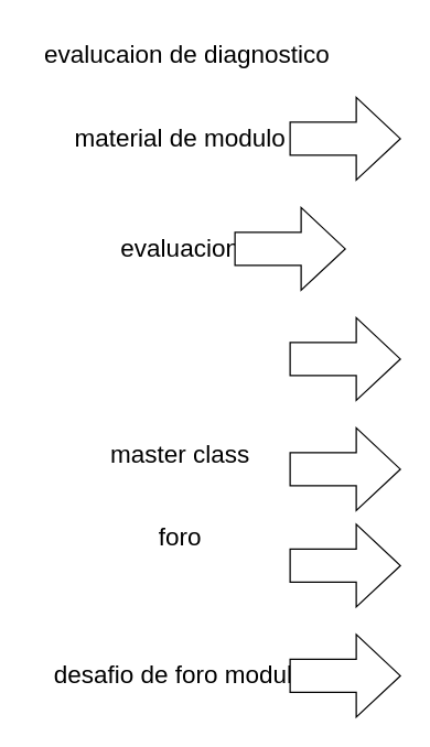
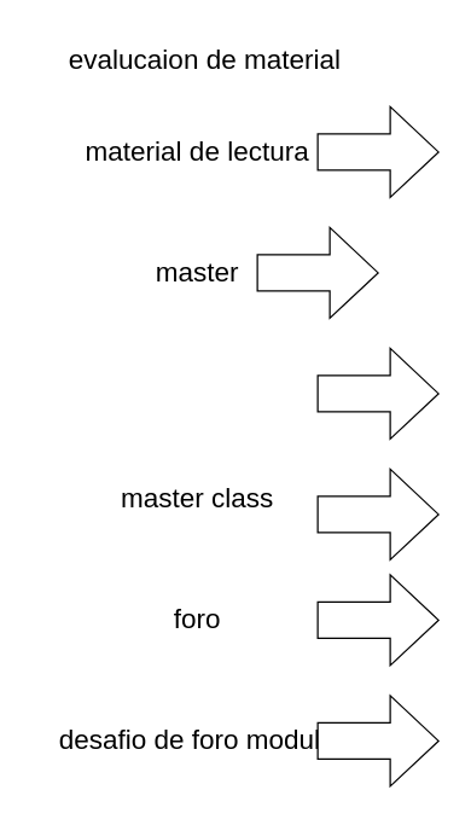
  <mxCell id="0" />
  <mxCell id="1" parent="0" />
- <mxCell id="2" value="&lt;font style=&quot;font-size: 18px;&quot;&gt;evalucaion de diagnostico&lt;br&gt;&lt;br&gt;&lt;/font&gt;" style="text;html=1;align=center;verticalAlign=middle;resizable=0;points=[];autosize=1;strokeColor=none;fillColor=none;" vertex="1" parent="1"><mxGeometry x="20" y="20" width="230" height="60" as="geometry" /></mxCell>
- <mxCell id="3" value="material de modulo&lt;br&gt;" style="text;html=1;align=center;verticalAlign=middle;resizable=0;points=[];autosize=1;strokeColor=none;fillColor=none;fontSize=18;" vertex="1" parent="1"><mxGeometry x="45" y="80" width="170" height="40" as="geometry" /></mxCell>
- <mxCell id="4" value="evaluacion&lt;br&gt;" style="text;html=1;align=center;verticalAlign=middle;resizable=0;points=[];autosize=1;strokeColor=none;fillColor=none;fontSize=18;" vertex="1" parent="1"><mxGeometry x="75" y="160" width="110" height="40" as="geometry" /></mxCell>
+ <mxCell id="2" value="&lt;font style=&quot;font-size: 18px;&quot;&gt;evalucaion de material&lt;br&gt;&lt;br&gt;&lt;/font&gt;" style="text;html=1;align=center;verticalAlign=middle;resizable=0;points=[];autosize=1;strokeColor=none;fillColor=none;" vertex="1" parent="1"><mxGeometry x="20" y="20" width="230" height="60" as="geometry" /></mxCell>
+ <mxCell id="3" value="material de lectura&lt;br&gt;" style="text;html=1;align=center;verticalAlign=middle;resizable=0;points=[];autosize=1;strokeColor=none;fillColor=none;fontSize=18;" vertex="1" parent="1"><mxGeometry x="45" y="80" width="170" height="40" as="geometry" /></mxCell>
+ <mxCell id="4" value="master&lt;br&gt;" style="text;html=1;align=center;verticalAlign=middle;resizable=0;points=[];autosize=1;strokeColor=none;fillColor=none;fontSize=18;" vertex="1" parent="1"><mxGeometry x="75" y="160" width="110" height="40" as="geometry" /></mxCell>
  <mxCell id="5" value="master class&lt;br&gt;" style="text;html=1;align=center;verticalAlign=middle;resizable=0;points=[];autosize=1;strokeColor=none;fillColor=none;fontSize=18;" vertex="1" parent="1"><mxGeometry x="70" y="310" width="120" height="40" as="geometry" /></mxCell>
- <mxCell id="6" value="foro" style="text;html=1;align=center;verticalAlign=middle;resizable=0;points=[];autosize=1;strokeColor=none;fillColor=none;fontSize=18;" vertex="1" parent="1"><mxGeometry x="105" y="370" width="50" height="40" as="geometry" /></mxCell>
+ <mxCell id="6" value="foro" style="text;html=1;align=center;verticalAlign=middle;resizable=0;points=[];autosize=1;strokeColor=none;fillColor=none;fontSize=18;" vertex="1" parent="1"><mxGeometry x="105" y="390" width="50" height="40" as="geometry" /></mxCell>
  <mxCell id="7" value="desafio de foro modulo" style="text;html=1;align=center;verticalAlign=middle;resizable=0;points=[];autosize=1;strokeColor=none;fillColor=none;fontSize=18;" vertex="1" parent="1"><mxGeometry x="25" y="470" width="210" height="40" as="geometry" /></mxCell>
  <mxCell id="8" value="" style="shape=singleArrow;whiteSpace=wrap;html=1;arrowWidth=0.4;arrowSize=0.4;fontSize=18;" vertex="1" parent="1"><mxGeometry x="210" y="70" width="80" height="60" as="geometry" /></mxCell>
  <mxCell id="9" value="" style="shape=singleArrow;whiteSpace=wrap;html=1;arrowWidth=0.4;arrowSize=0.4;fontSize=18;" vertex="1" parent="1"><mxGeometry x="170" y="150" width="80" height="60" as="geometry" /></mxCell>
  <mxCell id="10" value="" style="shape=singleArrow;whiteSpace=wrap;html=1;arrowWidth=0.4;arrowSize=0.4;fontSize=18;" vertex="1" parent="1"><mxGeometry x="210" y="230" width="80" height="60" as="geometry" /></mxCell>
  <mxCell id="11" value="" style="shape=singleArrow;whiteSpace=wrap;html=1;arrowWidth=0.4;arrowSize=0.4;fontSize=18;" vertex="1" parent="1"><mxGeometry x="210" y="310" width="80" height="60" as="geometry" /></mxCell>
  <mxCell id="12" value="" style="shape=singleArrow;whiteSpace=wrap;html=1;arrowWidth=0.4;arrowSize=0.4;fontSize=18;" vertex="1" parent="1"><mxGeometry x="210" y="380" width="80" height="60" as="geometry" /></mxCell>
  <mxCell id="13" value="" style="shape=singleArrow;whiteSpace=wrap;html=1;arrowWidth=0.4;arrowSize=0.4;fontSize=18;" vertex="1" parent="1"><mxGeometry x="210" y="460" width="80" height="60" as="geometry" /></mxCell>
